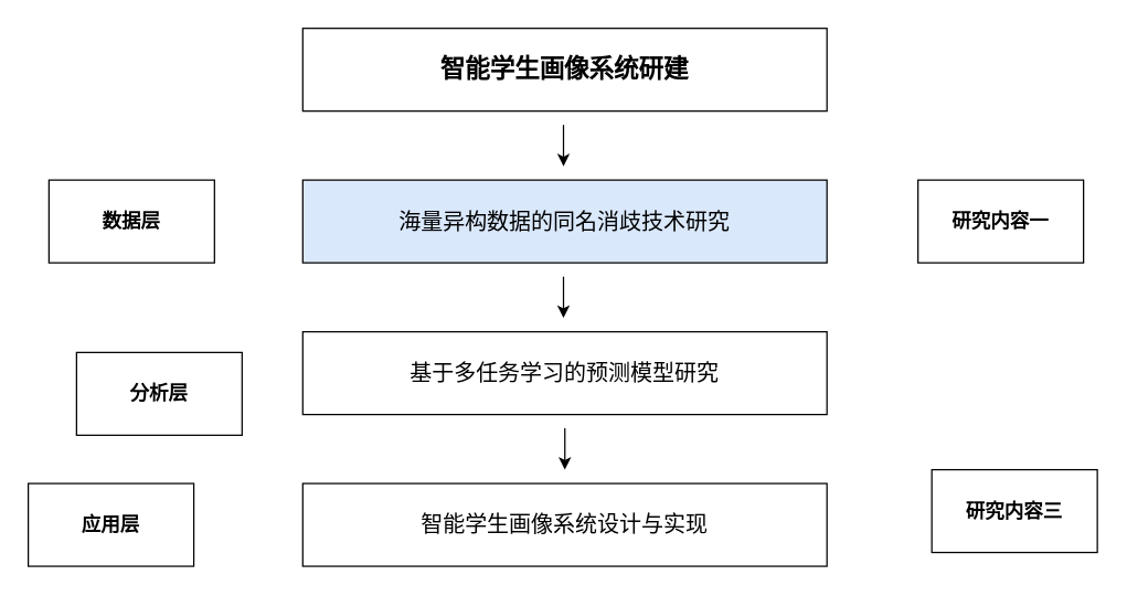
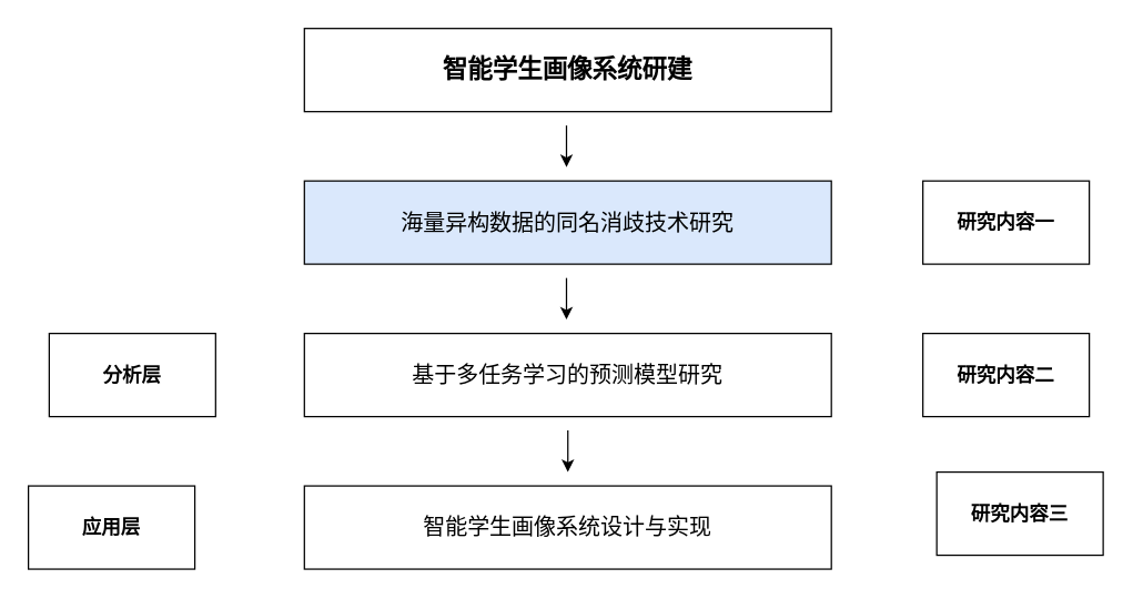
  <mxCell id="0" />
  <mxCell id="1" parent="0" />
  <mxCell id="2" value="&lt;span style=&quot;font-size: 18px&quot;&gt;&lt;b&gt;智能学生画像系统研建&lt;/b&gt;&lt;/span&gt;" style="rounded=0;whiteSpace=wrap;html=1;" parent="1" vertex="1"><mxGeometry x="219" y="20" width="380" height="60" as="geometry" /></mxCell>
  <mxCell id="3" value="&lt;font style=&quot;font-size: 16px&quot;&gt;海量异构数据的同名消歧技术研究&lt;/font&gt;" style="rounded=0;whiteSpace=wrap;html=1;fillColor=#dae8fc;" parent="1" vertex="1"><mxGeometry x="219" y="130" width="380" height="60" as="geometry" /></mxCell>
  <mxCell id="4" value="&lt;font style=&quot;font-size: 16px&quot;&gt;基于多任务学习的预测模型研究&lt;/font&gt;" style="rounded=0;whiteSpace=wrap;html=1;" parent="1" vertex="1"><mxGeometry x="219" y="240" width="380" height="60" as="geometry" /></mxCell>
  <mxCell id="5" value="&lt;font style=&quot;font-size: 16px&quot;&gt;智能学生画像系统设计与实现&lt;/font&gt;" style="rounded=0;whiteSpace=wrap;html=1;" parent="1" vertex="1"><mxGeometry x="219" y="350" width="380" height="60" as="geometry" /></mxCell>
- <mxCell id="6" value="&lt;font style=&quot;font-size: 14px&quot;&gt;&lt;b&gt;数据层&lt;/b&gt;&lt;/font&gt;" style="rounded=0;whiteSpace=wrap;html=1;" parent="1" vertex="1"><mxGeometry x="35" y="130" width="120" height="60" as="geometry" /></mxCell>
- <mxCell id="7" value="&lt;font style=&quot;font-size: 14px&quot;&gt;&lt;b&gt;分析层&lt;/b&gt;&lt;/font&gt;" style="rounded=0;whiteSpace=wrap;html=1;" parent="1" vertex="1"><mxGeometry x="55" y="255" width="120" height="60" as="geometry" /></mxCell>
+ <mxCell id="7" value="&lt;font style=&quot;font-size: 14px&quot;&gt;&lt;b&gt;分析层&lt;/b&gt;&lt;/font&gt;" style="rounded=0;whiteSpace=wrap;html=1;" parent="1" vertex="1"><mxGeometry x="35" y="240" width="120" height="60" as="geometry" /></mxCell>
  <mxCell id="8" value="&lt;font style=&quot;font-size: 14px&quot;&gt;&lt;b&gt;应用层&lt;/b&gt;&lt;/font&gt;" style="rounded=0;whiteSpace=wrap;html=1;" parent="1" vertex="1"><mxGeometry x="20" y="350" width="120" height="60" as="geometry" /></mxCell>
  <mxCell id="9" value="&lt;font style=&quot;font-size: 14px&quot;&gt;&lt;b&gt;研究内容一&lt;/b&gt;&lt;/font&gt;" style="rounded=0;whiteSpace=wrap;html=1;" parent="1" vertex="1"><mxGeometry x="665" y="130" width="120" height="60" as="geometry" /></mxCell>
+ <mxCell id="10" value="&lt;b style=&quot;font-size: 14px&quot;&gt;研究内容二&lt;/b&gt;" style="rounded=0;whiteSpace=wrap;html=1;" parent="1" vertex="1"><mxGeometry x="665" y="240" width="120" height="60" as="geometry" /></mxCell>
  <mxCell id="11" value="&lt;b style=&quot;font-size: 14px&quot;&gt;研究内容三&lt;/b&gt;" style="rounded=0;whiteSpace=wrap;html=1;" parent="1" vertex="1"><mxGeometry x="675" y="340" width="120" height="60" as="geometry" /></mxCell>
  <mxCell id="12" value="" style="endArrow=classic;html=1;" parent="1" edge="1"><mxGeometry width="50" height="50" relative="1" as="geometry"><mxPoint x="409" y="310" as="sourcePoint" /><mxPoint x="409" y="340" as="targetPoint" /></mxGeometry></mxCell>
  <mxCell id="13" value="" style="endArrow=classic;html=1;" parent="1" edge="1"><mxGeometry width="50" height="50" relative="1" as="geometry"><mxPoint x="408" y="200" as="sourcePoint" /><mxPoint x="408" y="230" as="targetPoint" /></mxGeometry></mxCell>
  <mxCell id="14" value="" style="endArrow=classic;html=1;" parent="1" edge="1"><mxGeometry width="50" height="50" relative="1" as="geometry"><mxPoint x="408" y="90" as="sourcePoint" /><mxPoint x="408" y="120" as="targetPoint" /></mxGeometry></mxCell>
